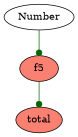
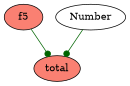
  digraph {
    bgcolor=white
    node [fillcolor=salmon style=filled]
    edge [arrowhead=dot color=darkgreen style=solid]
    n1 [label=f5]
    total
    Number [fillcolor=white]
    n1 -> total
-   Number -> n1
+   Number -> total
  }
